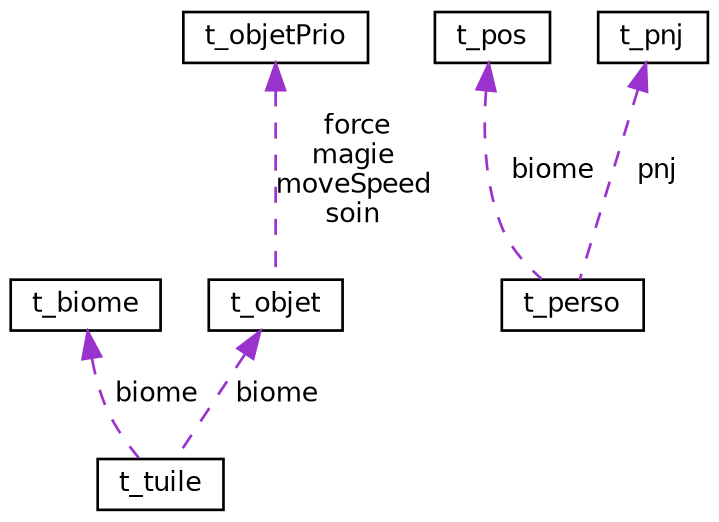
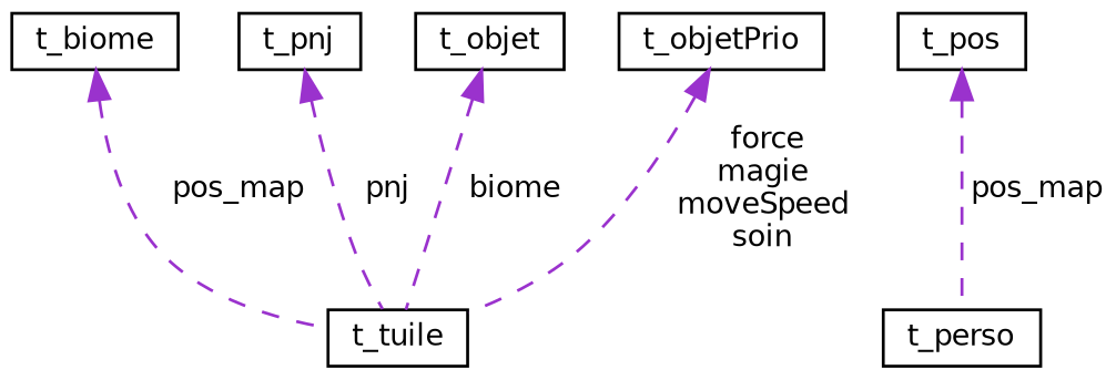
  digraph {
    node [color=black fillcolor=white fontname=Helvetica fontsize=10 shape=record style=filled]
    edge [color=darkorchid3 dir=back fontname=Helvetica fontsize=10 labelfontname=Helvetica labelfontsize=10 style=dashed]
    n1 [height=0.2 label=t_tuile width=0.4]
    n2 [height=0.2 label=t_biome width=0.4]
    n3 [height=0.2 label=t_perso width=0.4]
    n4 [height=0.2 label=t_pos width=0.4]
    n5 [height=0.2 label=t_pnj width=0.4]
    n6 [height=0.2 label=t_objet width=0.4]
    n7 [height=0.2 label=t_objetPrio width=0.4]
-   n2 -> n1 [label=" biome"]
-   n4 -> n3 [label=" biome"]
-   n5 -> n3 [label=" pnj"]
+   n2 -> n1 [label=" pos_map"]
+   n4 -> n3 [label=" pos_map"]
+   n5 -> n1 [label=" pnj"]
    n6 -> n1 [label=" biome"]
-   n7 -> n6 [label=" force\nmagie\nmoveSpeed\nsoin"]
+   n7 -> n1 [label=" force\nmagie\nmoveSpeed\nsoin"]
  }
